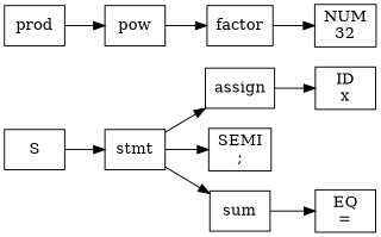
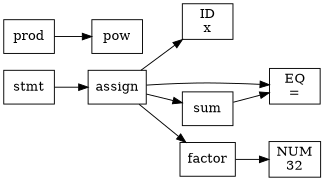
  digraph {
    fontname="DejaVu Serif"
    rankdir=LR
    node [fontname="DejaVu Serif" shape=box]
    edge [fontname="DejaVu Serif"]
-   n1 [label=<S>]
    n2 [label=<stmt>]
    n3 [label=<assign>]
-   n4 [label=<SEMI<br/>;>]
    n5 [label=<ID<br/>x>]
    n6 [label=<EQ<br/>=>]
    n7 [label=<sum>]
    n8 [label=<prod>]
    n9 [label=<pow>]
    n10 [label=<factor>]
    n11 [label=<NUM<br/>32>]
-   n1 -> n2
    n2 -> n3
-   n2 -> n4
    n3 -> n5
-   n2 -> n7
+   n3 -> n6
+   n3 -> n7
    n7 -> n6
    n8 -> n9
-   n9 -> n10
+   n3 -> n10
    n10 -> n11
  }
